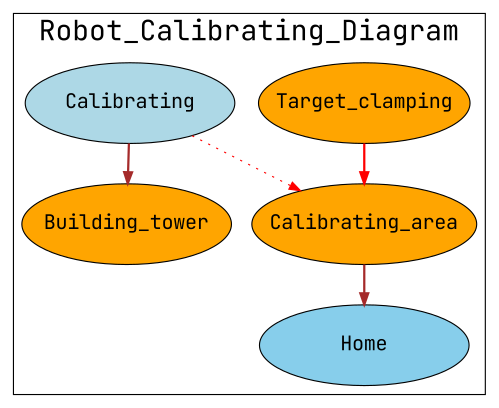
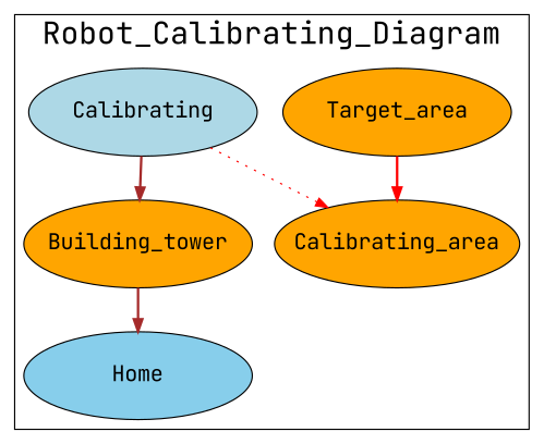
  digraph {
    fontname="JetBrains Mono"
    node [fillcolor=orange fontname="JetBrains Mono" fontsize=18 shape=ellipse style=filled]
    edge [color=red fontname="JetBrains Mono" style=bold]
-   Target_clamping [height=1 width=2.6]
+   Target_clamping [height=1 width=2.6 label=Target_area]
    Calibrating_area [height=1 width=2.6]
    Calibrating [fillcolor=lightblue height=1 width=2.6]
    Building_tower [height=1 width=2.6]
    Home [fillcolor=skyblue height=1 width=2.6]
    subgraph cluster_1 {
      fontsize=25
      label=Robot_Calibrating_Diagram
      Target_clamping
      Calibrating_area
      Calibrating
      Building_tower
      Home
    }
    Target_clamping -> Calibrating_area
    Calibrating -> Calibrating_area [style=dotted]
    Calibrating -> Building_tower [color=brown]
-   Calibrating_area -> Home [color=brown]
+   Building_tower -> Home [color=brown]
  }
